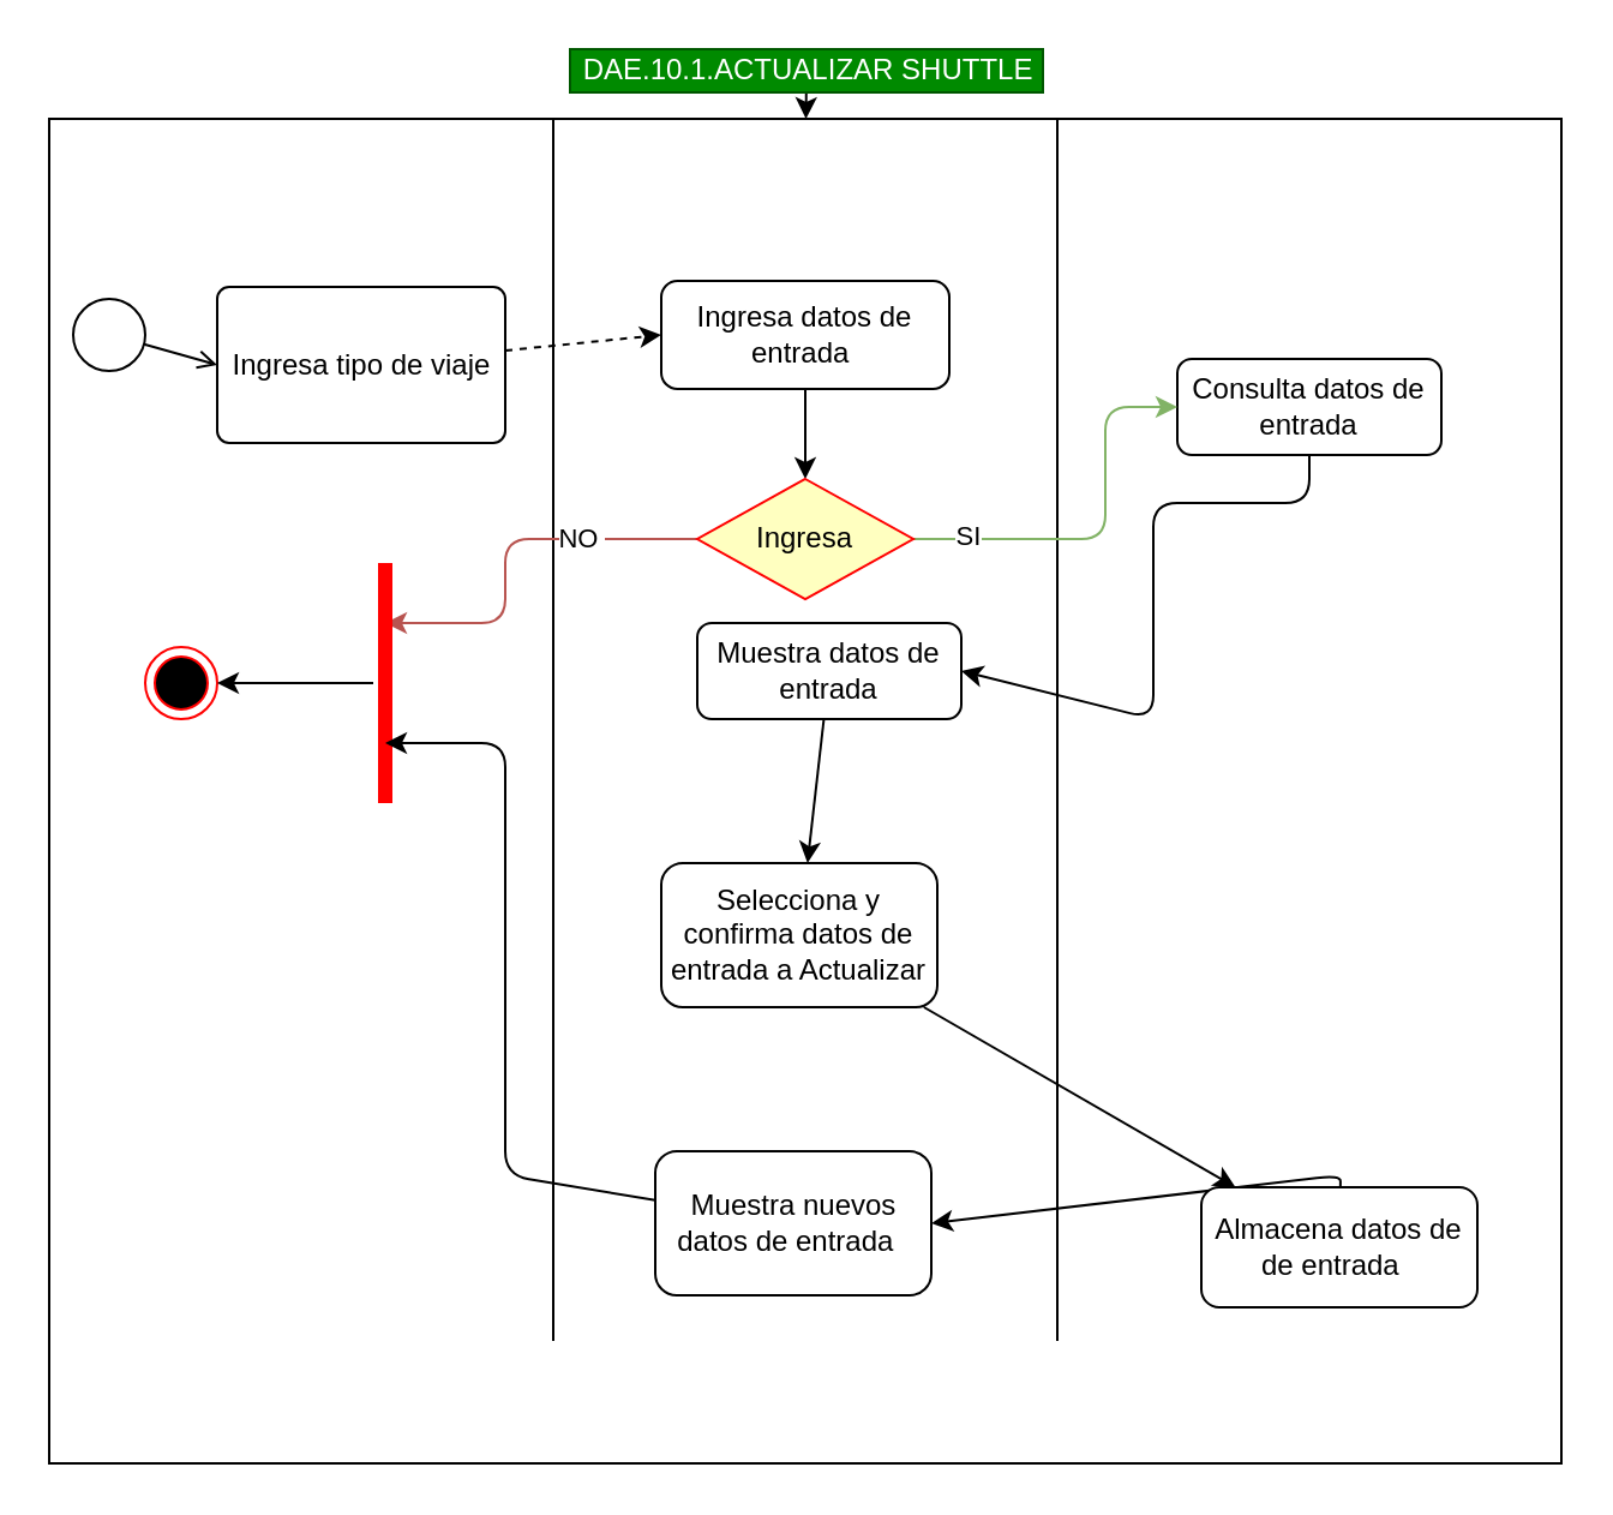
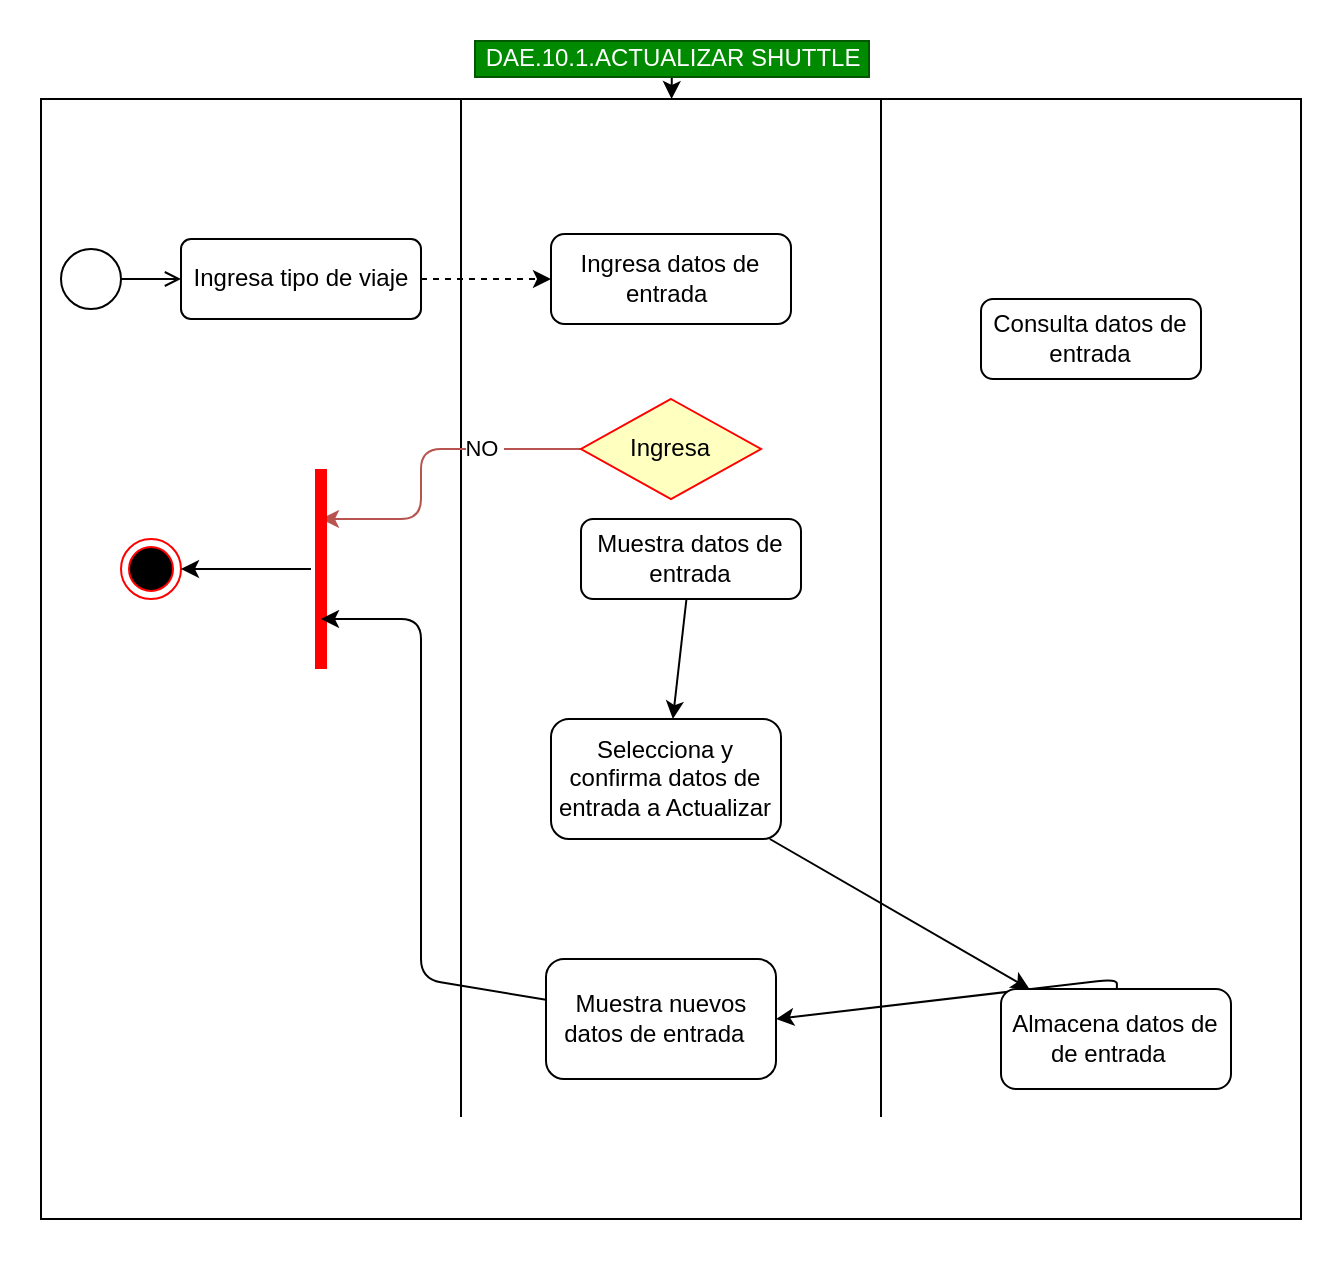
  <mxCell id="0" />
  <mxCell id="1" parent="0" />
  <mxCell id="2" value="" style="shape=table;startSize=0;container=1;collapsible=0;childLayout=tableLayout;" parent="1" vertex="1"><mxGeometry x="20" y="49" width="630" height="560" as="geometry" /></mxCell>
  <mxCell id="3" value="" style="shape=partialRectangle;collapsible=0;dropTarget=0;pointerEvents=0;fillColor=none;top=0;left=0;bottom=0;right=0;points=[[0,0.5],[1,0.5]];portConstraint=eastwest;" parent="2" vertex="1"><mxGeometry width="630" height="51" as="geometry" /></mxCell>
  <mxCell id="4" value="" style="shape=partialRectangle;collapsible=0;dropTarget=0;pointerEvents=0;fillColor=none;top=0;left=0;bottom=0;right=0;points=[[0,0.5],[1,0.5]];portConstraint=eastwest;" parent="2" vertex="1"><mxGeometry y="51" width="630" height="509" as="geometry" /></mxCell>
  <mxCell id="5" value="" style="shape=partialRectangle;html=1;whiteSpace=wrap;connectable=0;overflow=hidden;fillColor=none;top=0;left=0;bottom=0;right=0;pointerEvents=1;" parent="4" vertex="1"><mxGeometry width="210" height="509" as="geometry"><mxRectangle width="210" height="509" as="alternateBounds" /></mxGeometry></mxCell>
  <mxCell id="6" value="" style="shape=partialRectangle;html=1;whiteSpace=wrap;connectable=0;overflow=hidden;fillColor=none;top=0;left=0;bottom=0;right=0;pointerEvents=1;" parent="4" vertex="1"><mxGeometry x="210" width="210" height="509" as="geometry"><mxRectangle width="210" height="509" as="alternateBounds" /></mxGeometry></mxCell>
  <mxCell id="7" value="" style="shape=partialRectangle;html=1;whiteSpace=wrap;connectable=0;overflow=hidden;fillColor=none;top=0;left=0;bottom=0;right=0;pointerEvents=1;" parent="4" vertex="1"><mxGeometry x="420" width="210" height="509" as="geometry"><mxRectangle width="210" height="509" as="alternateBounds" /></mxGeometry></mxCell>
- <mxCell id="8" style="edgeStyle=none;html=1;entryX=1;entryY=0.5;entryDx=0;entryDy=0;" parent="1" source="9" target="25" edge="1"><mxGeometry relative="1" as="geometry"><Array as="points"><mxPoint x="545" y="209" /><mxPoint x="480" y="209" /><mxPoint x="480" y="229" /><mxPoint x="480" y="299" /></Array></mxGeometry></mxCell>
  <mxCell id="9" value="Consulta datos de entrada" style="rounded=1;whiteSpace=wrap;html=1;fillColor=#FFFFFF;fontColor=#000000;" parent="1" vertex="1"><mxGeometry x="490" y="149" width="110" height="40" as="geometry" /></mxCell>
  <mxCell id="10" style="edgeStyle=none;html=1;entryX=0;entryY=0.5;entryDx=0;entryDy=0;dashed=1;" parent="1" source="11" target="18" edge="1"><mxGeometry relative="1" as="geometry"><mxPoint x="280" y="139" as="targetPoint" /></mxGeometry></mxCell>
- <mxCell id="11" value="&lt;span style=&quot;color: rgb(0 , 0 , 0)&quot;&gt;Ingresa tipo de viaje&lt;/span&gt;" style="html=1;align=center;verticalAlign=middle;rounded=1;absoluteArcSize=1;arcSize=10;dashed=0;fillColor=#FFFFFF;" parent="1" vertex="1"><mxGeometry x="90" y="119" width="120" height="65" as="geometry" /></mxCell>
+ <mxCell id="11" value="&lt;span style=&quot;color: rgb(0 , 0 , 0)&quot;&gt;Ingresa tipo de viaje&lt;/span&gt;" style="html=1;align=center;verticalAlign=middle;rounded=1;absoluteArcSize=1;arcSize=10;dashed=0;fillColor=#FFFFFF;" parent="1" vertex="1"><mxGeometry x="90" y="119" width="120" height="40" as="geometry" /></mxCell>
  <mxCell id="12" value="" style="ellipse;html=1;fillColor=#FFFFFF;" parent="1" vertex="1"><mxGeometry x="30" y="124" width="30" height="30" as="geometry" /></mxCell>
  <mxCell id="13" value="" style="endArrow=open;html=1;rounded=0;align=center;verticalAlign=top;endFill=0;labelBackgroundColor=none;endSize=6;entryX=0;entryY=0.5;entryDx=0;entryDy=0;" parent="1" source="12" target="11" edge="1"><mxGeometry relative="1" as="geometry"><mxPoint x="90" y="134" as="targetPoint" /></mxGeometry></mxCell>
  <mxCell id="14" value="" style="ellipse;html=1;shape=endState;fillColor=#000000;strokeColor=#ff0000;" parent="1" vertex="1"><mxGeometry x="60" y="269" width="30" height="30" as="geometry" /></mxCell>
  <mxCell id="15" value="" style="edgeStyle=none;html=1;" parent="1" source="16" target="3" edge="1"><mxGeometry relative="1" as="geometry" /></mxCell>
  <mxCell id="16" value="DAE.10.1.ACTUALIZAR SHUTTLE" style="text;html=1;resizable=0;autosize=1;align=center;verticalAlign=middle;points=[];rounded=0;fillColor=#008a00;fontColor=#ffffff;strokeColor=#005700;" parent="1" vertex="1"><mxGeometry x="237" y="20" width="197" height="18" as="geometry" /></mxCell>
- <mxCell id="17" style="edgeStyle=none;html=1;entryX=0.5;entryY=0;entryDx=0;entryDy=0;" parent="1" source="18" target="23" edge="1"><mxGeometry relative="1" as="geometry" /></mxCell>
  <mxCell id="18" value="Ingresa datos de entrada&amp;nbsp;" style="whiteSpace=wrap;html=1;fillColor=#FFFFFF;fontColor=#000000;rounded=1;" parent="1" vertex="1"><mxGeometry x="275" y="116.5" width="120" height="45" as="geometry" /></mxCell>
- <mxCell id="19" style="edgeStyle=none;html=1;entryX=0;entryY=0.5;entryDx=0;entryDy=0;fillColor=#d5e8d4;gradientColor=#97d077;strokeColor=#82b366;" parent="1" source="23" target="9" edge="1"><mxGeometry relative="1" as="geometry"><Array as="points"><mxPoint x="460" y="224" /><mxPoint x="460" y="169" /></Array></mxGeometry></mxCell>
- <mxCell id="20" value="SI" style="edgeLabel;html=1;align=center;verticalAlign=middle;resizable=0;points=[];" parent="19" vertex="1" connectable="0"><mxGeometry x="-0.739" y="2" relative="1" as="geometry"><mxPoint as="offset" /></mxGeometry></mxCell>
  <mxCell id="21" style="edgeStyle=none;html=1;entryX=0.75;entryY=0.5;entryDx=0;entryDy=0;fillColor=#f8cecc;strokeColor=#b85450;gradientColor=#ea6b66;entryPerimeter=0;" parent="1" source="23" target="27" edge="1"><mxGeometry relative="1" as="geometry"><mxPoint x="335" y="299" as="targetPoint" /><Array as="points"><mxPoint x="210" y="224" /><mxPoint x="210" y="259" /></Array></mxGeometry></mxCell>
  <mxCell id="22" value="NO&amp;nbsp;" style="edgeLabel;html=1;align=center;verticalAlign=middle;resizable=0;points=[];" parent="21" vertex="1" connectable="0"><mxGeometry x="-0.406" y="-1" relative="1" as="geometry"><mxPoint as="offset" /></mxGeometry></mxCell>
  <mxCell id="23" value="&lt;span style=&quot;color: rgb(0 , 0 , 0)&quot;&gt;Ingresa&lt;/span&gt;" style="rhombus;whiteSpace=wrap;html=1;fillColor=#ffffc0;strokeColor=#ff0000;" parent="1" vertex="1"><mxGeometry x="290" y="199" width="90" height="50" as="geometry" /></mxCell>
  <mxCell id="24" style="edgeStyle=none;html=1;" parent="1" source="25" target="29" edge="1"><mxGeometry relative="1" as="geometry" /></mxCell>
  <mxCell id="25" value="Muestra datos de entrada" style="rounded=1;whiteSpace=wrap;html=1;fillColor=#FFFFFF;fontColor=#000000;" parent="1" vertex="1"><mxGeometry x="290" y="259" width="110" height="40" as="geometry" /></mxCell>
  <mxCell id="26" style="edgeStyle=none;html=1;entryX=1;entryY=0.5;entryDx=0;entryDy=0;" parent="1" source="27" target="14" edge="1"><mxGeometry relative="1" as="geometry" /></mxCell>
  <mxCell id="27" value="" style="shape=line;html=1;strokeWidth=6;strokeColor=#ff0000;rotation=-90;" parent="1" vertex="1"><mxGeometry x="110" y="279" width="100" height="10" as="geometry" /></mxCell>
  <mxCell id="28" value="" style="edgeStyle=none;html=1;" parent="1" source="29" target="31" edge="1"><mxGeometry relative="1" as="geometry" /></mxCell>
  <mxCell id="29" value="Selecciona y confirma datos de entrada a Actualizar" style="rounded=1;whiteSpace=wrap;html=1;fillColor=#FFFFFF;fontColor=#000000;" parent="1" vertex="1"><mxGeometry x="275" y="359" width="115" height="60" as="geometry" /></mxCell>
  <mxCell id="30" style="edgeStyle=none;html=1;entryX=1;entryY=0.5;entryDx=0;entryDy=0;" parent="1" source="31" target="33" edge="1"><mxGeometry relative="1" as="geometry"><Array as="points"><mxPoint x="558" y="489" /></Array></mxGeometry></mxCell>
  <mxCell id="31" value="Almacena datos de de entrada&amp;nbsp;&amp;nbsp;" style="whiteSpace=wrap;html=1;fillColor=#FFFFFF;fontColor=#000000;rounded=1;" parent="1" vertex="1"><mxGeometry x="500" y="494" width="115" height="50" as="geometry" /></mxCell>
  <mxCell id="32" style="edgeStyle=none;html=1;entryX=0.25;entryY=0.5;entryDx=0;entryDy=0;entryPerimeter=0;" parent="1" source="33" target="27" edge="1"><mxGeometry relative="1" as="geometry"><Array as="points"><mxPoint x="210" y="489" /><mxPoint x="210" y="309" /></Array></mxGeometry></mxCell>
  <mxCell id="33" value="Muestra nuevos datos de entrada&amp;nbsp;&amp;nbsp;" style="rounded=1;whiteSpace=wrap;html=1;fillColor=#FFFFFF;fontColor=#000000;" parent="1" vertex="1"><mxGeometry x="272.5" y="479" width="115" height="60" as="geometry" /></mxCell>
